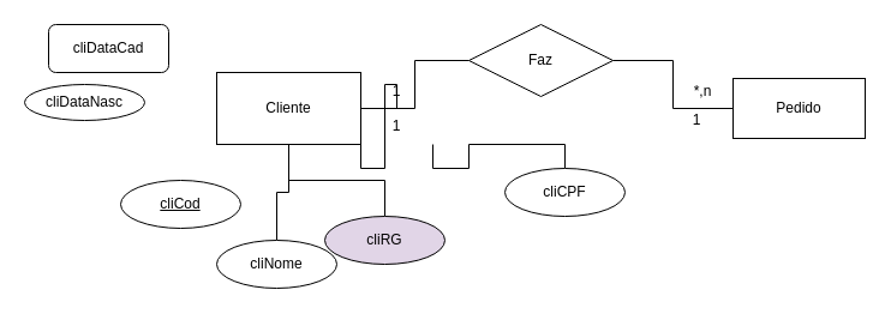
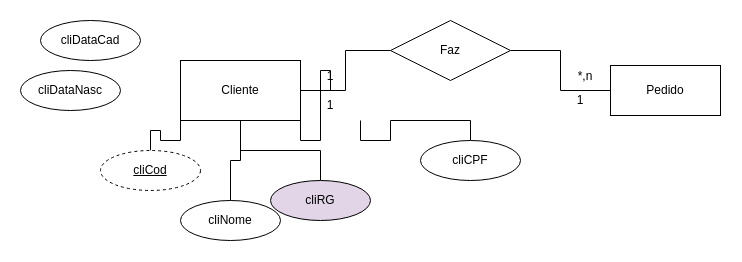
  <mxCell id="0" />
  <mxCell id="1" parent="0" />
  <mxCell id="2" style="edgeStyle=orthogonalEdgeStyle;rounded=0;orthogonalLoop=1;jettySize=auto;html=1;entryX=0.5;entryY=0;entryDx=0;entryDy=0;endArrow=none;endFill=0;" edge="1" parent="1" source="7" target="8"><mxGeometry relative="1" as="geometry" /></mxCell>
+ <mxCell id="3" style="edgeStyle=orthogonalEdgeStyle;rounded=0;orthogonalLoop=1;jettySize=auto;html=1;exitX=0;exitY=1;exitDx=0;exitDy=0;entryX=0.5;entryY=0;entryDx=0;entryDy=0;endArrow=none;endFill=0;" edge="1" parent="1" source="7" target="9"><mxGeometry relative="1" as="geometry" /></mxCell>
  <mxCell id="4" style="edgeStyle=orthogonalEdgeStyle;rounded=0;orthogonalLoop=1;jettySize=auto;html=1;exitX=1;exitY=1;exitDx=0;exitDy=0;entryX=0.5;entryY=0;entryDx=0;entryDy=0;endArrow=none;endFill=0;" edge="1" parent="1" source="21" target="10"><mxGeometry relative="1" as="geometry" /></mxCell>
  <mxCell id="5" style="edgeStyle=orthogonalEdgeStyle;rounded=0;orthogonalLoop=1;jettySize=auto;html=1;exitX=0.5;exitY=1;exitDx=0;exitDy=0;entryX=0.5;entryY=0;entryDx=0;entryDy=0;endArrow=none;endFill=0;" edge="1" parent="1" source="7" target="11"><mxGeometry relative="1" as="geometry" /></mxCell>
  <mxCell id="6" style="edgeStyle=orthogonalEdgeStyle;rounded=0;orthogonalLoop=1;jettySize=auto;html=1;entryX=0;entryY=0.5;entryDx=0;entryDy=0;endArrow=none;endFill=0;" edge="1" parent="1" source="7" target="16"><mxGeometry relative="1" as="geometry" /></mxCell>
  <mxCell id="7" value="Cliente" style="rounded=0;whiteSpace=wrap;html=1;" vertex="1" parent="1"><mxGeometry x="180" y="60" width="120" height="60" as="geometry" /></mxCell>
  <mxCell id="8" value="cliNome" style="ellipse;whiteSpace=wrap;html=1;align=center;" vertex="1" parent="1"><mxGeometry x="180" y="200" width="100" height="40" as="geometry" /></mxCell>
- <mxCell id="9" value="cliCod" style="ellipse;whiteSpace=wrap;html=1;align=center;fontStyle=4;" vertex="1" parent="1"><mxGeometry x="100" y="150" width="100" height="40" as="geometry" /></mxCell>
+ <mxCell id="9" value="cliCod" style="ellipse;whiteSpace=wrap;html=1;align=center;fontStyle=4;dashed=1;" vertex="1" parent="1"><mxGeometry x="100" y="150" width="100" height="40" as="geometry" /></mxCell>
  <mxCell id="10" value="cliCPF" style="ellipse;whiteSpace=wrap;html=1;align=center;" vertex="1" parent="1"><mxGeometry x="420" y="140" width="100" height="40" as="geometry" /></mxCell>
  <mxCell id="11" value="cliRG" style="ellipse;whiteSpace=wrap;html=1;align=center;fillColor=#e1d5e7;" vertex="1" parent="1"><mxGeometry x="270" y="180" width="100" height="40" as="geometry" /></mxCell>
- <mxCell id="12" value="cliDataNasc" style="ellipse;whiteSpace=wrap;html=1;align=center;" vertex="1" parent="1"><mxGeometry x="20" y="70" width="100" height="30" as="geometry" /></mxCell>
- <mxCell id="13" value="cliDataCad" style="whiteSpace=wrap;html=1;align=center;rounded=1;" vertex="1" parent="1"><mxGeometry x="40" y="20" width="100" height="40" as="geometry" /></mxCell>
+ <mxCell id="12" value="cliDataNasc" style="ellipse;whiteSpace=wrap;html=1;align=center;" vertex="1" parent="1"><mxGeometry x="20" y="70" width="100" height="40" as="geometry" /></mxCell>
+ <mxCell id="13" value="cliDataCad" style="ellipse;whiteSpace=wrap;html=1;align=center;" vertex="1" parent="1"><mxGeometry x="40" y="20" width="100" height="40" as="geometry" /></mxCell>
  <mxCell id="14" value="Pedido" style="whiteSpace=wrap;html=1;align=center;" vertex="1" parent="1"><mxGeometry x="610" y="65" width="110" height="50" as="geometry" /></mxCell>
  <mxCell id="15" style="edgeStyle=orthogonalEdgeStyle;rounded=0;orthogonalLoop=1;jettySize=auto;html=1;entryX=0;entryY=0.5;entryDx=0;entryDy=0;endArrow=none;endFill=0;" edge="1" parent="1" source="16" target="14"><mxGeometry relative="1" as="geometry" /></mxCell>
  <mxCell id="16" value="Faz" style="shape=rhombus;perimeter=rhombusPerimeter;whiteSpace=wrap;html=1;align=center;" vertex="1" parent="1"><mxGeometry x="390" y="20" width="120" height="60" as="geometry" /></mxCell>
  <mxCell id="17" value="1" style="text;html=1;strokeColor=none;fillColor=none;align=center;verticalAlign=middle;whiteSpace=wrap;rounded=0;" vertex="1" parent="1"><mxGeometry x="300" y="61" width="60" height="30" as="geometry" /></mxCell>
  <mxCell id="18" value="*,n" style="text;html=1;strokeColor=none;fillColor=none;align=center;verticalAlign=middle;whiteSpace=wrap;rounded=0;" vertex="1" parent="1"><mxGeometry x="555" y="61" width="60" height="30" as="geometry" /></mxCell>
  <mxCell id="19" value="1" style="text;html=1;strokeColor=none;fillColor=none;align=center;verticalAlign=middle;whiteSpace=wrap;rounded=0;" vertex="1" parent="1"><mxGeometry x="550" y="85" width="60" height="30" as="geometry" /></mxCell>
  <mxCell id="20" value="" style="edgeStyle=orthogonalEdgeStyle;rounded=0;orthogonalLoop=1;jettySize=auto;html=1;exitX=1;exitY=1;exitDx=0;exitDy=0;entryX=0.5;entryY=0;entryDx=0;entryDy=0;endArrow=none;endFill=0;" edge="1" parent="1" source="7" target="21"><mxGeometry relative="1" as="geometry"><mxPoint x="300" y="120" as="sourcePoint" /><mxPoint x="370" y="140" as="targetPoint" /></mxGeometry></mxCell>
  <mxCell id="21" value="1" style="text;html=1;strokeColor=none;fillColor=none;align=center;verticalAlign=middle;whiteSpace=wrap;rounded=0;" vertex="1" parent="1"><mxGeometry x="300" y="90" width="60" height="30" as="geometry" /></mxCell>
